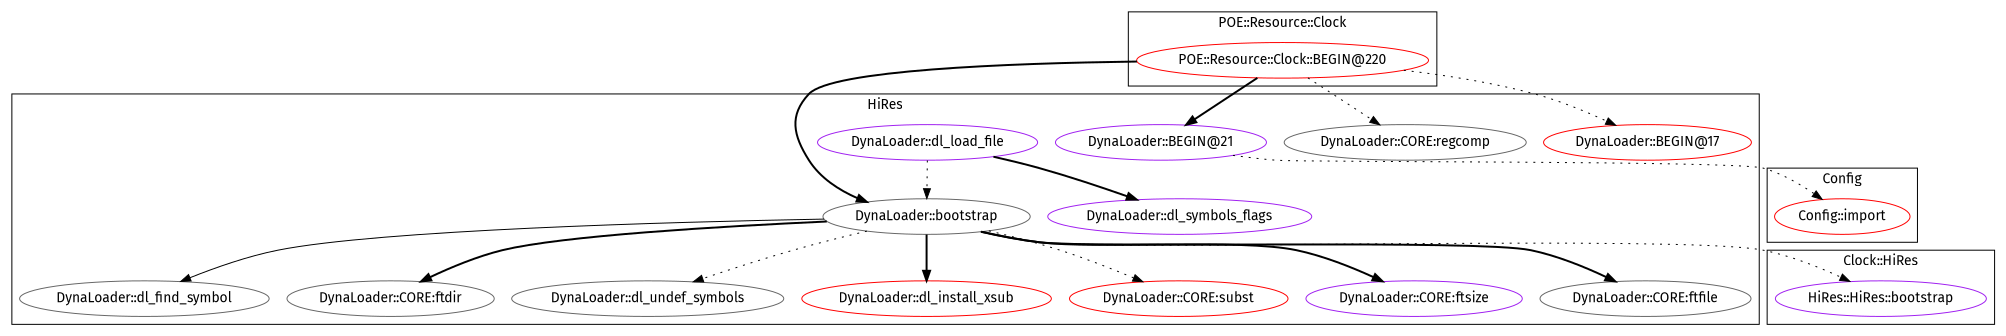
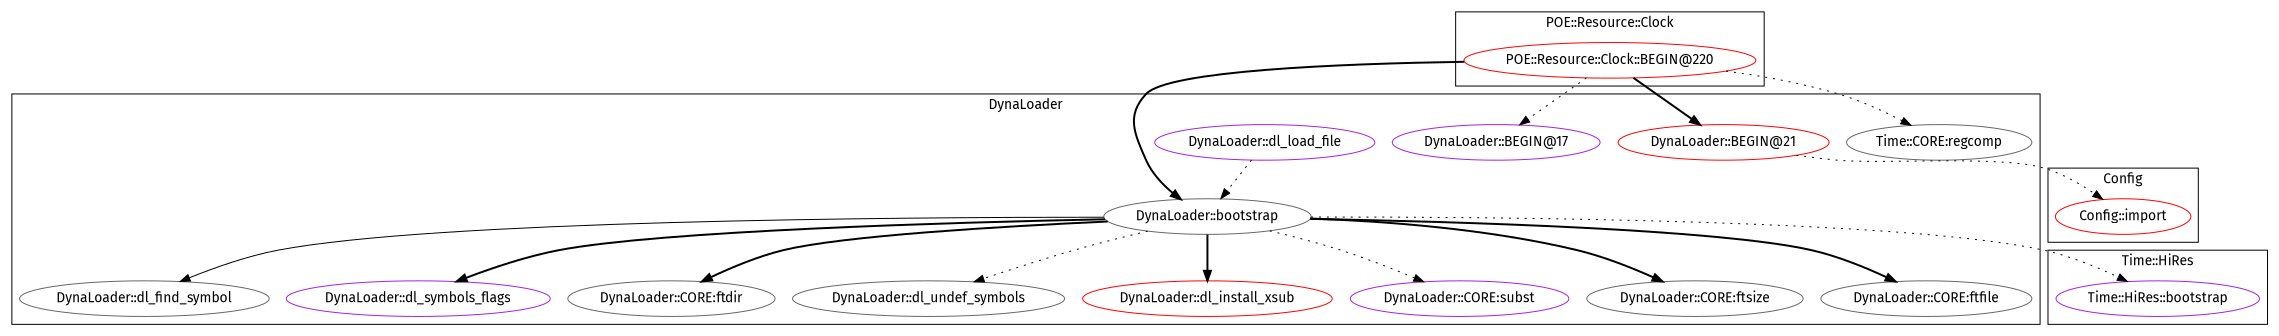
  digraph {
    fontname="Fira Sans"
    node [color=gray40 fontname="Fira Sans"]
    edge [fontname="Fira Sans" style=dotted]
    "DynaLoader::dl_find_symbol"
-   "DynaLoader::CORE:regcomp"
+   "DynaLoader::CORE:regcomp" [label="Time::CORE:regcomp"]
    n3 [color=purple label="DynaLoader::dl_symbols_flags"]
-   "DynaLoader::BEGIN@21" [color=purple]
+   "DynaLoader::BEGIN@21" [color=red]
    "DynaLoader::CORE:ftdir"
-   "DynaLoader::BEGIN@17" [color=red]
+   "DynaLoader::BEGIN@17" [color=purple]
    "DynaLoader::dl_undef_symbols"
    "DynaLoader::dl_install_xsub" [color=red]
-   "DynaLoader::CORE:subst" [color=red]
-   "DynaLoader::CORE:ftsize" [color=purple]
+   "DynaLoader::CORE:subst" [color=purple]
+   "DynaLoader::CORE:ftsize"
    "DynaLoader::bootstrap"
    "DynaLoader::dl_load_file" [color=purple]
    "DynaLoader::CORE:ftfile"
-   "Time::HiRes::bootstrap" [color=purple label="HiRes::HiRes::bootstrap"]
+   "Time::HiRes::bootstrap" [color=purple]
    "POE::Resource::Clock::BEGIN@220" [color=red]
    "Config::import" [color=red]
    subgraph cluster_1 {
-     label=HiRes
+     label=DynaLoader
      "DynaLoader::dl_find_symbol"
      "DynaLoader::CORE:regcomp"
      n3
      "DynaLoader::BEGIN@21"
      "DynaLoader::CORE:ftdir"
      "DynaLoader::BEGIN@17"
      "DynaLoader::dl_undef_symbols"
      "DynaLoader::dl_install_xsub"
      "DynaLoader::CORE:subst"
      "DynaLoader::CORE:ftsize"
      "DynaLoader::bootstrap"
      "DynaLoader::dl_load_file"
      "DynaLoader::CORE:ftfile"
    }
    subgraph cluster_2 {
-     label="Clock::HiRes"
+     label="Time::HiRes"
      "Time::HiRes::bootstrap"
    }
    subgraph cluster_3 {
      label="POE::Resource::Clock"
      "POE::Resource::Clock::BEGIN@220"
    }
    subgraph cluster_4 {
      label=Config
      "Config::import"
    }
    "DynaLoader::BEGIN@21" -> "Config::import"
    "DynaLoader::bootstrap" -> "DynaLoader::dl_find_symbol" [style=solid]
-   "DynaLoader::dl_load_file" -> n3 [style=bold]
+   "DynaLoader::bootstrap" -> n3 [style=bold]
    "DynaLoader::bootstrap" -> "DynaLoader::CORE:ftdir" [style=bold]
    "DynaLoader::bootstrap" -> "DynaLoader::dl_undef_symbols"
    "DynaLoader::bootstrap" -> "DynaLoader::dl_install_xsub" [style=bold]
    "DynaLoader::bootstrap" -> "DynaLoader::CORE:subst"
    "DynaLoader::bootstrap" -> "DynaLoader::CORE:ftsize" [style=bold]
    "DynaLoader::bootstrap" -> "DynaLoader::CORE:ftfile" [style=bold]
    "DynaLoader::bootstrap" -> "Time::HiRes::bootstrap"
    "DynaLoader::dl_load_file" -> "DynaLoader::bootstrap"
    "POE::Resource::Clock::BEGIN@220" -> "DynaLoader::CORE:regcomp"
    "POE::Resource::Clock::BEGIN@220" -> "DynaLoader::BEGIN@21" [style=bold]
    "POE::Resource::Clock::BEGIN@220" -> "DynaLoader::BEGIN@17"
    "POE::Resource::Clock::BEGIN@220" -> "DynaLoader::bootstrap" [style=bold]
  }
